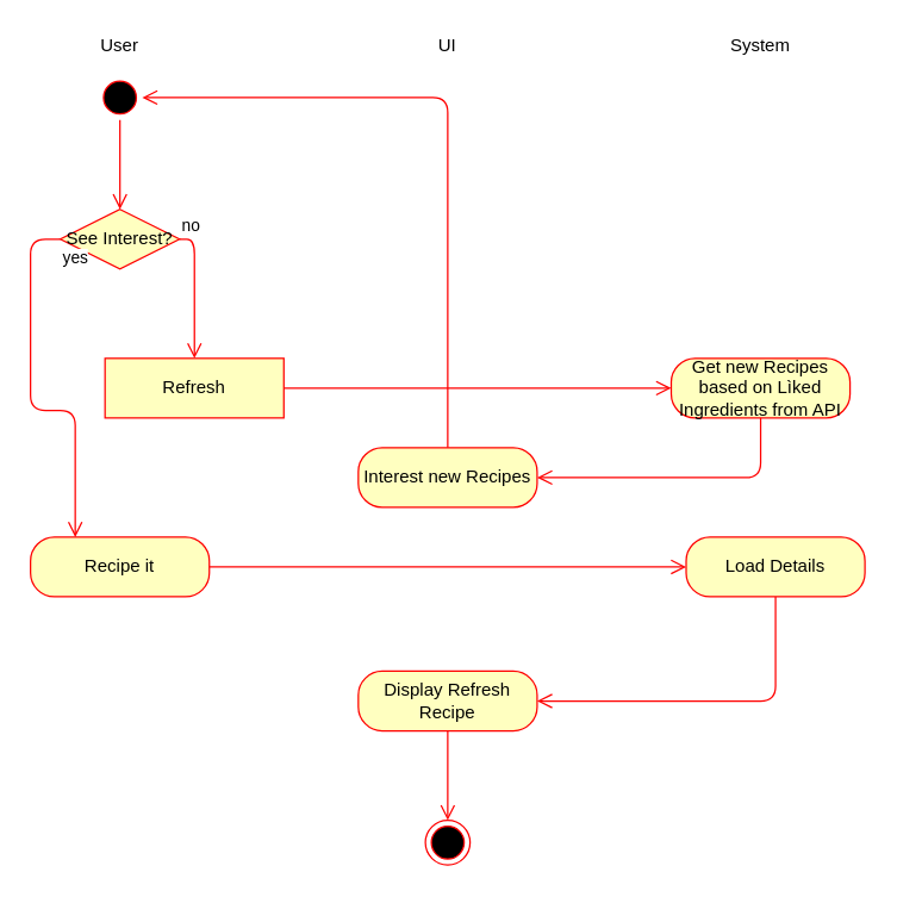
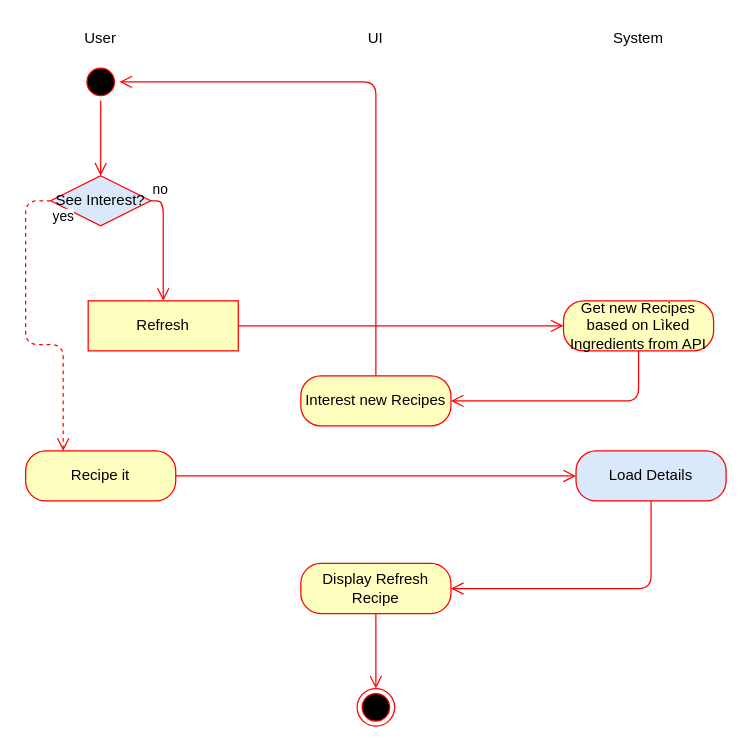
  <mxCell id="0" />
  <mxCell id="1" parent="0" />
  <mxCell id="2" value="User" style="text;html=1;strokeColor=none;fillColor=none;align=center;verticalAlign=middle;whiteSpace=wrap;rounded=0;" vertex="1" parent="1"><mxGeometry x="60" y="20" width="40" height="20" as="geometry" /></mxCell>
  <mxCell id="3" value="UI" style="text;html=1;strokeColor=none;fillColor=none;align=center;verticalAlign=middle;whiteSpace=wrap;rounded=0;" vertex="1" parent="1"><mxGeometry x="280" y="20" width="40" height="20" as="geometry" /></mxCell>
  <mxCell id="4" value="System" style="text;html=1;strokeColor=none;fillColor=none;align=center;verticalAlign=middle;whiteSpace=wrap;rounded=0;" vertex="1" parent="1"><mxGeometry x="490" y="20" width="40" height="20" as="geometry" /></mxCell>
  <mxCell id="5" value="" style="ellipse;html=1;shape=startState;fillColor=#000000;strokeColor=#ff0000;" vertex="1" parent="1"><mxGeometry x="65" y="50" width="30" height="30" as="geometry" /></mxCell>
  <mxCell id="6" value="" style="edgeStyle=orthogonalEdgeStyle;html=1;verticalAlign=bottom;endArrow=open;endSize=8;strokeColor=#ff0000;" edge="1" source="5" parent="1"><mxGeometry relative="1" as="geometry"><mxPoint x="80" y="140" as="targetPoint" /></mxGeometry></mxCell>
- <mxCell id="7" value="See Interest?" style="rhombus;whiteSpace=wrap;html=1;fillColor=#ffffc0;strokeColor=#ff0000;" vertex="1" parent="1"><mxGeometry x="40" y="140" width="80" height="40" as="geometry" /></mxCell>
+ <mxCell id="7" value="See Interest?" style="rhombus;whiteSpace=wrap;html=1;fillColor=#dae8fc;strokeColor=#ff0000;" vertex="1" parent="1"><mxGeometry x="40" y="140" width="80" height="40" as="geometry" /></mxCell>
  <mxCell id="8" value="no" style="edgeStyle=orthogonalEdgeStyle;html=1;align=left;verticalAlign=bottom;endArrow=open;endSize=8;strokeColor=#ff0000;entryX=0.5;entryY=0;entryDx=0;entryDy=0;" edge="1" source="7" parent="1" target="10"><mxGeometry x="-1" relative="1" as="geometry"><mxPoint x="220" y="160" as="targetPoint" /><Array as="points"><mxPoint x="130" y="160" /></Array></mxGeometry></mxCell>
- <mxCell id="9" value="yes" style="edgeStyle=orthogonalEdgeStyle;html=1;align=left;verticalAlign=top;endArrow=open;endSize=8;strokeColor=#ff0000;" edge="1" source="7" parent="1" target="16"><mxGeometry x="-1" relative="1" as="geometry"><mxPoint x="50" y="370" as="targetPoint" /><Array as="points"><mxPoint x="20" y="160" /><mxPoint x="20" y="275" /><mxPoint x="50" y="275" /></Array></mxGeometry></mxCell>
+ <mxCell id="9" value="yes" style="edgeStyle=orthogonalEdgeStyle;html=1;align=left;verticalAlign=top;endArrow=open;endSize=8;strokeColor=#ff0000;dashed=1;" edge="1" source="7" parent="1" target="16"><mxGeometry x="-1" relative="1" as="geometry"><mxPoint x="50" y="370" as="targetPoint" /><Array as="points"><mxPoint x="20" y="160" /><mxPoint x="20" y="275" /><mxPoint x="50" y="275" /></Array></mxGeometry></mxCell>
  <mxCell id="10" value="Refresh" style="whiteSpace=wrap;html=1;arcSize=40;fontColor=#000000;fillColor=#ffffc0;strokeColor=#ff0000;rounded=0;" vertex="1" parent="1"><mxGeometry x="70" y="240" width="120" height="40" as="geometry" /></mxCell>
  <mxCell id="11" value="" style="edgeStyle=orthogonalEdgeStyle;html=1;verticalAlign=bottom;endArrow=open;endSize=8;strokeColor=#ff0000;entryX=0;entryY=0.5;entryDx=0;entryDy=0;" edge="1" source="10" parent="1" target="12"><mxGeometry relative="1" as="geometry"><mxPoint x="460" y="260" as="targetPoint" /><Array as="points" /></mxGeometry></mxCell>
  <mxCell id="12" value="Get new Recipes based on Lìked Ingredients from API" style="rounded=1;whiteSpace=wrap;html=1;arcSize=40;fontColor=#000000;fillColor=#ffffc0;strokeColor=#ff0000;" vertex="1" parent="1"><mxGeometry x="450" y="240" width="120" height="40" as="geometry" /></mxCell>
  <mxCell id="13" value="" style="edgeStyle=orthogonalEdgeStyle;html=1;verticalAlign=bottom;endArrow=open;endSize=8;strokeColor=#ff0000;entryX=1;entryY=0.5;entryDx=0;entryDy=0;" edge="1" source="12" parent="1" target="14"><mxGeometry relative="1" as="geometry"><mxPoint x="510" y="340" as="targetPoint" /><Array as="points"><mxPoint x="510" y="320" /></Array></mxGeometry></mxCell>
  <mxCell id="14" value="Interest new Recipes" style="rounded=1;whiteSpace=wrap;html=1;arcSize=40;fontColor=#000000;fillColor=#ffffc0;strokeColor=#ff0000;" vertex="1" parent="1"><mxGeometry x="240" y="300" width="120" height="40" as="geometry" /></mxCell>
  <mxCell id="15" value="" style="edgeStyle=orthogonalEdgeStyle;html=1;verticalAlign=bottom;endArrow=open;endSize=8;strokeColor=#ff0000;entryX=1;entryY=0.5;entryDx=0;entryDy=0;" edge="1" source="14" parent="1" target="5"><mxGeometry relative="1" as="geometry"><mxPoint x="300" y="400" as="targetPoint" /><Array as="points"><mxPoint x="300" y="65" /></Array></mxGeometry></mxCell>
  <mxCell id="16" value="Recipe it" style="rounded=1;whiteSpace=wrap;html=1;arcSize=40;fontColor=#000000;fillColor=#ffffc0;strokeColor=#ff0000;" vertex="1" parent="1"><mxGeometry x="20" y="360" width="120" height="40" as="geometry" /></mxCell>
  <mxCell id="17" value="" style="edgeStyle=orthogonalEdgeStyle;html=1;verticalAlign=bottom;endArrow=open;endSize=8;strokeColor=#ff0000;entryX=0;entryY=0.5;entryDx=0;entryDy=0;" edge="1" source="16" parent="1" target="18"><mxGeometry relative="1" as="geometry"><mxPoint x="80" y="450" as="targetPoint" /><Array as="points"><mxPoint x="300" y="380" /><mxPoint x="300" y="380" /></Array></mxGeometry></mxCell>
- <mxCell id="18" value="Load Details" style="rounded=1;whiteSpace=wrap;html=1;arcSize=40;fontColor=#000000;fillColor=#ffffc0;strokeColor=#ff0000;" vertex="1" parent="1"><mxGeometry x="460" y="360" width="120" height="40" as="geometry" /></mxCell>
+ <mxCell id="18" value="Load Details" style="rounded=1;whiteSpace=wrap;html=1;arcSize=40;fontColor=#000000;fillColor=#dae8fc;strokeColor=#ff0000;" vertex="1" parent="1"><mxGeometry x="460" y="360" width="120" height="40" as="geometry" /></mxCell>
  <mxCell id="19" value="" style="edgeStyle=orthogonalEdgeStyle;html=1;verticalAlign=bottom;endArrow=open;endSize=8;strokeColor=#ff0000;entryX=1;entryY=0.5;entryDx=0;entryDy=0;entryPerimeter=0;" edge="1" source="18" parent="1" target="20"><mxGeometry relative="1" as="geometry"><mxPoint x="310" y="470" as="targetPoint" /><Array as="points"><mxPoint x="520" y="470" /></Array></mxGeometry></mxCell>
  <mxCell id="20" value="Display Refresh Recipe" style="rounded=1;whiteSpace=wrap;html=1;arcSize=40;fontColor=#000000;fillColor=#ffffc0;strokeColor=#ff0000;" vertex="1" parent="1"><mxGeometry x="240" y="450" width="120" height="40" as="geometry" /></mxCell>
  <mxCell id="21" value="" style="edgeStyle=orthogonalEdgeStyle;html=1;verticalAlign=bottom;endArrow=open;endSize=8;strokeColor=#ff0000;" edge="1" source="20" parent="1"><mxGeometry relative="1" as="geometry"><mxPoint x="300" y="550" as="targetPoint" /></mxGeometry></mxCell>
  <mxCell id="22" value="" style="ellipse;html=1;shape=endState;fillColor=#000000;strokeColor=#ff0000;" vertex="1" parent="1"><mxGeometry x="285" y="550" width="30" height="30" as="geometry" /></mxCell>
